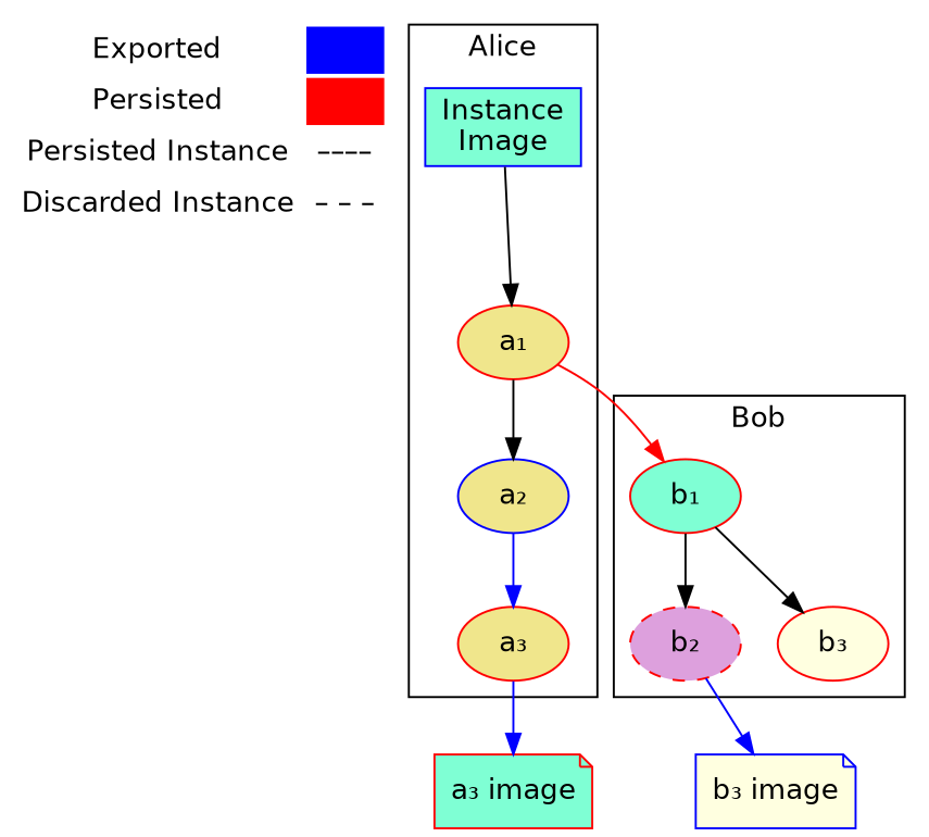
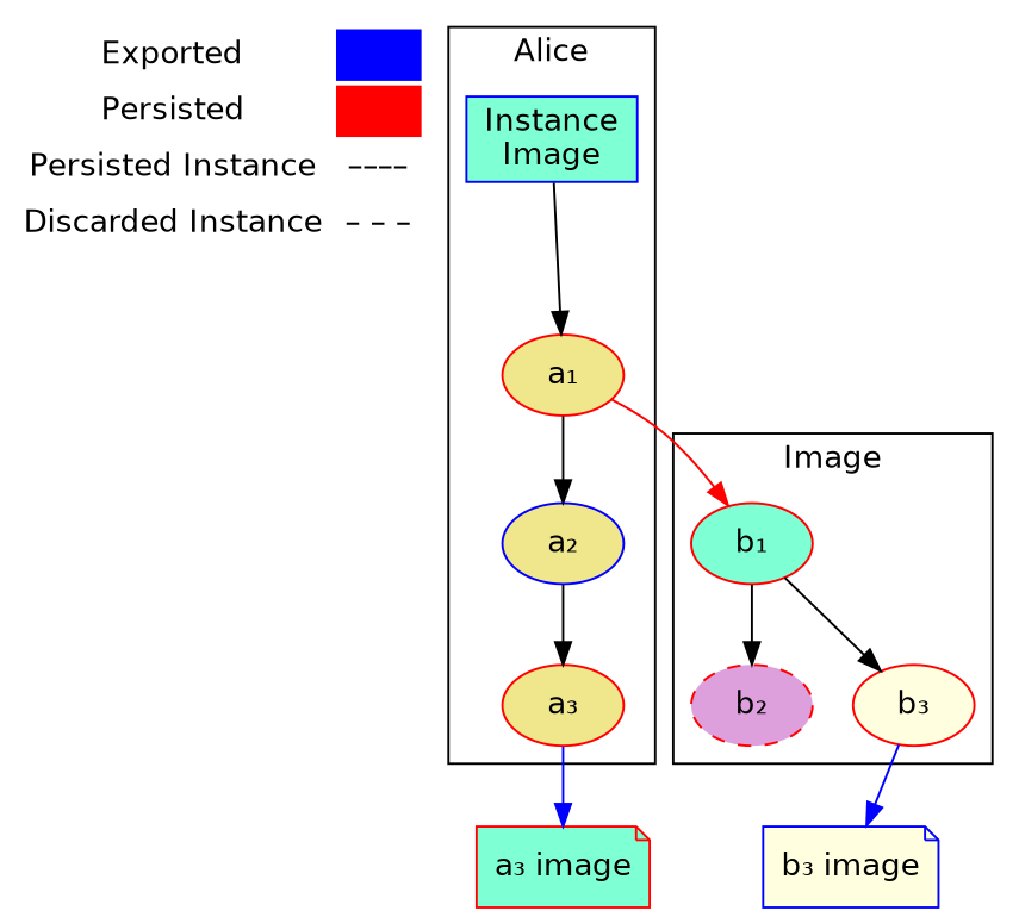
  digraph {
    fontname="DejaVu Sans"
    node [fontname="DejaVu Sans" color=red fillcolor=aquamarine style=filled]
    edge [fontname="DejaVu Sans"]
    n1 [label=<     <TABLE BORDER="0" CELLBORDER="0" CELLSPACING="2" CELLPADDING="4">      <TR>       <TD>Exported</TD>       <TD BGCOLOR="BLUE"></TD>      </TR>      <TR>       <TD>Persisted</TD>       <TD BGCOLOR="RED"></TD>      </TR>      <TR>       <TD>Persisted Instance</TD>       <TD>––––</TD>      </TR>      <TR>       <TD>Discarded Instance</TD>       <TD>– – –</TD>      </TR>     </TABLE>    > margin=0 shape=none color="" fillcolor="" style=""]
    n2 [color=blue label="Instance\nImage" shape=rect]
    n3 [fillcolor=khaki label="a₁"]
    n4 [color=blue fillcolor=khaki label="a₂"]
    n5 [fillcolor=khaki label="a₃"]
    n6 [label="b₁"]
    n7 [fillcolor=plum label="b₂" style="dashed,filled"]
    n8 [fillcolor=lightyellow label="b₃"]
    n9 [label="a₃ image" shape=note]
    n10 [color=blue fillcolor=lightyellow label="b₃ image" shape=note]
    subgraph sub_1 {
      rank=source
      n1
    }
    subgraph cluster_2 {
      label=Alice
      n2
      n3
      n4
      n5
      subgraph sub_3 {
        label=Alice
        rank=source
      }
    }
    subgraph cluster_4 {
-     label=Bob
+     label=Image
      n6
      n7
      n8
    }
    n2 -> n3
    n3 -> n4
    n3 -> n6 [color=red]
-   n4 -> n5 [color=blue]
+   n4 -> n5
    n5 -> n9 [color=blue]
    n6 -> n7
    n6 -> n8
-   n7 -> n10 [color=blue]
+   n8 -> n10 [color=blue]
  }
